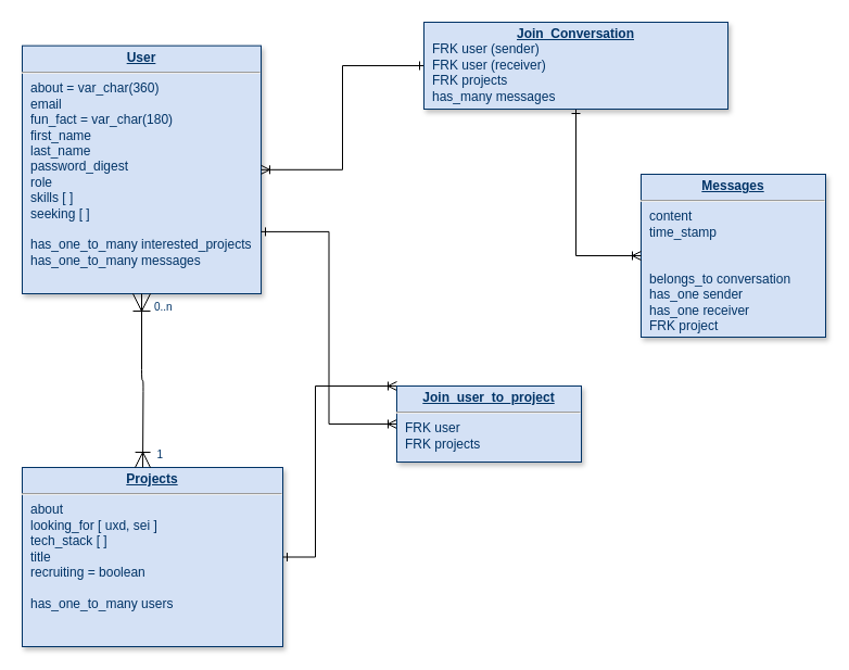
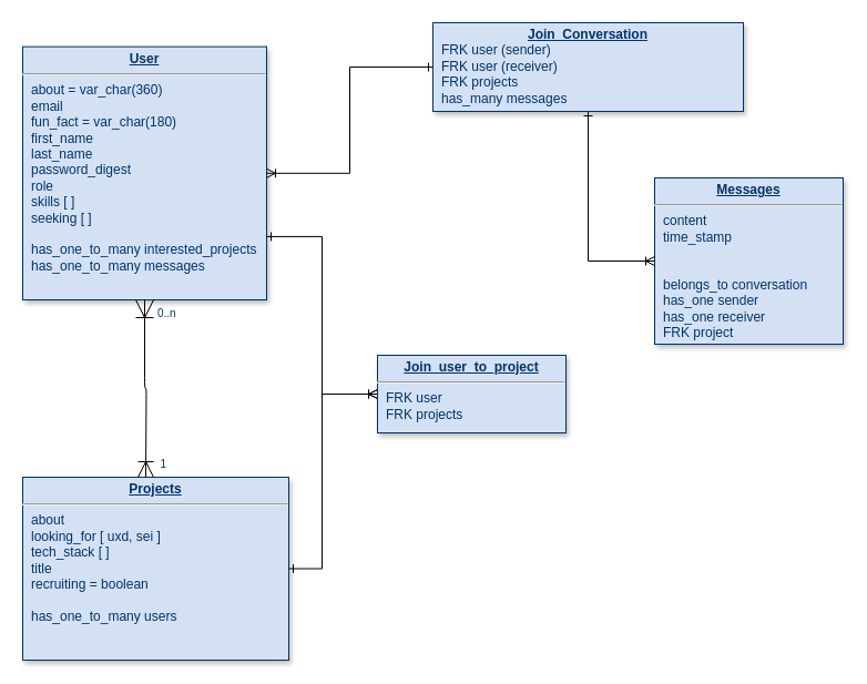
  <mxCell id="0" />
  <mxCell id="1" parent="0" />
  <mxCell id="2" value="&lt;p style=&quot;margin: 0px ; margin-top: 4px ; text-align: center ; text-decoration: underline&quot;&gt;&lt;b&gt;Projects&lt;/b&gt;&lt;/p&gt;&lt;hr&gt;&lt;p style=&quot;margin: 0px ; margin-left: 8px&quot;&gt;about&lt;/p&gt;&lt;p style=&quot;margin: 0px ; margin-left: 8px&quot;&gt;&lt;span&gt;looking_for [ uxd, sei ]&lt;/span&gt;&lt;br&gt;&lt;/p&gt;&lt;p style=&quot;margin: 0px ; margin-left: 8px&quot;&gt;tech_stack [ ]&lt;/p&gt;&lt;p style=&quot;margin: 0px ; margin-left: 8px&quot;&gt;title&lt;/p&gt;&lt;p style=&quot;margin: 0px ; margin-left: 8px&quot;&gt;recruiting = boolean&lt;/p&gt;&lt;p style=&quot;margin: 0px ; margin-left: 8px&quot;&gt;&lt;br&gt;&lt;/p&gt;&lt;p style=&quot;margin: 0px ; margin-left: 8px&quot;&gt;has_one_to_many users&lt;/p&gt;" style="verticalAlign=top;align=left;overflow=fill;fontSize=12;fontFamily=Helvetica;html=1;strokeColor=#003366;shadow=1;fillColor=#D4E1F5;fontColor=#003366" vertex="1" parent="1"><mxGeometry x="20" y="430" width="240" height="165" as="geometry" /></mxCell>
  <mxCell id="3" value="&lt;p style=&quot;margin: 0px ; margin-top: 4px ; text-align: center ; text-decoration: underline&quot;&gt;&lt;b&gt;User&lt;/b&gt;&lt;/p&gt;&lt;hr&gt;&lt;p style=&quot;margin: 0px ; margin-left: 8px&quot;&gt;about = var_char(360)&lt;br&gt;&lt;/p&gt;&lt;p style=&quot;margin: 0px ; margin-left: 8px&quot;&gt;email&lt;/p&gt;&lt;p style=&quot;margin: 0px ; margin-left: 8px&quot;&gt;fun_fact = var_char(180)&lt;br&gt;&lt;/p&gt;&lt;p style=&quot;margin: 0px ; margin-left: 8px&quot;&gt;first_name&lt;/p&gt;&lt;p style=&quot;margin: 0px ; margin-left: 8px&quot;&gt;last_name&lt;/p&gt;&lt;p style=&quot;margin: 0px ; margin-left: 8px&quot;&gt;password_digest&lt;/p&gt;&lt;p style=&quot;margin: 0px ; margin-left: 8px&quot;&gt;&lt;span&gt;role&lt;/span&gt;&lt;br&gt;&lt;/p&gt;&lt;p style=&quot;margin: 0px ; margin-left: 8px&quot;&gt;skills [ ]&lt;/p&gt;&lt;p style=&quot;margin: 0px ; margin-left: 8px&quot;&gt;&lt;span&gt;seeking [ ]&lt;/span&gt;&lt;br&gt;&lt;/p&gt;&lt;p style=&quot;margin: 0px ; margin-left: 8px&quot;&gt;&lt;br&gt;&lt;/p&gt;&lt;p style=&quot;margin: 0px ; margin-left: 8px&quot;&gt;&lt;span&gt;has_one_to_many interested_projects&lt;/span&gt;&lt;br&gt;&lt;/p&gt;&lt;p style=&quot;margin: 0px ; margin-left: 8px&quot;&gt;&lt;span&gt;has_one_to_many messages&lt;/span&gt;&lt;br&gt;&lt;/p&gt;" style="verticalAlign=top;align=left;overflow=fill;fontSize=12;fontFamily=Helvetica;html=1;strokeColor=#003366;shadow=1;fillColor=#D4E1F5;fontColor=#003366" vertex="1" parent="1"><mxGeometry x="20" y="41.64" width="220" height="228.36" as="geometry" /></mxCell>
  <mxCell id="4" value="" style="endArrow=ERoneToMany;endSize=12;startArrow=ERoneToMany;startSize=14;startFill=0;edgeStyle=orthogonalEdgeStyle;endFill=0;" edge="1" parent="1" source="3"><mxGeometry x="640" y="400" as="geometry"><mxPoint x="600" y="360" as="sourcePoint" /><mxPoint x="131" y="430" as="targetPoint" /></mxGeometry></mxCell>
  <mxCell id="5" value="0..n" style="resizable=0;align=left;verticalAlign=top;labelBackgroundColor=#ffffff;fontSize=10;strokeColor=#003366;shadow=1;fillColor=#D4E1F5;fontColor=#003366" connectable="0" vertex="1" parent="4"><mxGeometry x="-1" relative="1" as="geometry"><mxPoint x="10" as="offset" /></mxGeometry></mxCell>
  <mxCell id="6" value="1" style="resizable=0;align=right;verticalAlign=top;labelBackgroundColor=#ffffff;fontSize=10;strokeColor=#003366;shadow=1;fillColor=#D4E1F5;fontColor=#003366" connectable="0" vertex="1" parent="4"><mxGeometry x="1" relative="1" as="geometry"><mxPoint x="20" y="-25.0" as="offset" /></mxGeometry></mxCell>
  <mxCell id="7" style="edgeStyle=orthogonalEdgeStyle;rounded=0;orthogonalLoop=1;jettySize=auto;html=1;entryX=1;entryY=0.5;entryDx=0;entryDy=0;startArrow=ERoneToMany;startFill=0;endArrow=ERone;endFill=0;" edge="1" parent="1" source="9" target="2"><mxGeometry relative="1" as="geometry"><Array as="points"><mxPoint x="290" y="355" /><mxPoint x="290" y="513" /></Array></mxGeometry></mxCell>
  <mxCell id="8" style="edgeStyle=orthogonalEdgeStyle;rounded=0;orthogonalLoop=1;jettySize=auto;html=1;entryX=1;entryY=0.75;entryDx=0;entryDy=0;startArrow=ERoneToMany;startFill=0;endArrow=ERone;endFill=0;" edge="1" parent="1" source="9" target="3"><mxGeometry relative="1" as="geometry" /></mxCell>
- <mxCell id="9" value="&lt;p style=&quot;margin: 0px ; margin-top: 4px ; text-align: center ; text-decoration: underline&quot;&gt;&lt;b&gt;Join_user_to_project&lt;/b&gt;&lt;/p&gt;&lt;hr&gt;&lt;p style=&quot;margin: 0px ; margin-left: 8px&quot;&gt;FRK user&lt;/p&gt;&lt;p style=&quot;margin: 0px ; margin-left: 8px&quot;&gt;FRK projects&lt;/p&gt;" style="verticalAlign=top;align=left;overflow=fill;fontSize=12;fontFamily=Helvetica;html=1;strokeColor=#003366;shadow=1;fillColor=#D4E1F5;fontColor=#003366" vertex="1" parent="1"><mxGeometry x="365" y="355" width="170" height="70" as="geometry" /></mxCell>
+ <mxCell id="9" value="&lt;p style=&quot;margin: 0px ; margin-top: 4px ; text-align: center ; text-decoration: underline&quot;&gt;&lt;b&gt;Join_user_to_project&lt;/b&gt;&lt;/p&gt;&lt;hr&gt;&lt;p style=&quot;margin: 0px ; margin-left: 8px&quot;&gt;FRK user&lt;/p&gt;&lt;p style=&quot;margin: 0px ; margin-left: 8px&quot;&gt;FRK projects&lt;/p&gt;" style="verticalAlign=top;align=left;overflow=fill;fontSize=12;fontFamily=Helvetica;html=1;strokeColor=#003366;shadow=1;fillColor=#D4E1F5;fontColor=#003366" vertex="1" parent="1"><mxGeometry x="340" y="320" width="170" height="70" as="geometry" /></mxCell>
  <mxCell id="10" style="edgeStyle=orthogonalEdgeStyle;rounded=0;orthogonalLoop=1;jettySize=auto;html=1;startArrow=ERone;startFill=0;endArrow=ERoneToMany;endFill=0;exitX=0;exitY=0.5;exitDx=0;exitDy=0;" edge="1" parent="1" source="13" target="3"><mxGeometry relative="1" as="geometry" /></mxCell>
  <mxCell id="11" value="&lt;p style=&quot;margin: 0px ; margin-top: 4px ; text-align: center ; text-decoration: underline&quot;&gt;&lt;b&gt;Messages&lt;/b&gt;&lt;/p&gt;&lt;hr&gt;&lt;p style=&quot;margin: 0px ; margin-left: 8px&quot;&gt;content&lt;/p&gt;&lt;p style=&quot;margin: 0px ; margin-left: 8px&quot;&gt;time_stamp&lt;/p&gt;&lt;p style=&quot;margin: 0px ; margin-left: 8px&quot;&gt;&lt;br&gt;&lt;/p&gt;&lt;p style=&quot;margin: 0px ; margin-left: 8px&quot;&gt;&lt;br&gt;&lt;/p&gt;&lt;p style=&quot;margin: 0px ; margin-left: 8px&quot;&gt;&lt;span&gt;belongs_to conversation&lt;/span&gt;&lt;br&gt;&lt;/p&gt;&lt;p style=&quot;margin: 0px ; margin-left: 8px&quot;&gt;&lt;span&gt;has_one sender&lt;/span&gt;&lt;/p&gt;&lt;p style=&quot;margin: 0px ; margin-left: 8px&quot;&gt;has_one receiver&lt;/p&gt;&lt;p style=&quot;margin: 0px ; margin-left: 8px&quot;&gt;&lt;span&gt;FRK project&lt;/span&gt;&lt;/p&gt;" style="verticalAlign=top;align=left;overflow=fill;fontSize=12;fontFamily=Helvetica;html=1;strokeColor=#003366;shadow=1;fillColor=#D4E1F5;fontColor=#003366" vertex="1" parent="1"><mxGeometry x="590" y="160" width="170" height="150" as="geometry" /></mxCell>
  <mxCell id="12" style="edgeStyle=orthogonalEdgeStyle;rounded=0;orthogonalLoop=1;jettySize=auto;html=1;entryX=0;entryY=0.5;entryDx=0;entryDy=0;startArrow=ERone;startFill=0;endArrow=ERoneToMany;endFill=0;" edge="1" parent="1" source="13" target="11"><mxGeometry relative="1" as="geometry" /></mxCell>
  <mxCell id="13" value="&lt;p style=&quot;margin: 0px ; margin-top: 4px ; text-align: center ; text-decoration: underline&quot;&gt;&lt;b&gt;Join_Conversation&lt;/b&gt;&lt;/p&gt;&lt;p style=&quot;margin: 0px ; margin-left: 8px&quot;&gt;FRK user (sender)&lt;/p&gt;&lt;p style=&quot;margin: 0px ; margin-left: 8px&quot;&gt;&lt;span style=&quot;color: rgba(0 , 0 , 0 , 0) ; font-family: monospace ; font-size: 0px&quot;&gt;%3CmxGraphModel%3E%3Croot%3E%3CmxCell%20id%3D%220%22%2F%3E%3CmxCell%20id%3D%221%22%20parent%3D%220%22%2F%3E%3CmxCell%20id%3D%222%22%20value%3D%22%26lt%3Bp%20style%3D%26quot%3Bmargin%3A%200px%20%3B%20margin-top%3A%204px%20%3B%20text-align%3A%20center%20%3B%20text-decoration%3A%20underline%26quot%3B%26gt%3B%26lt%3Bb%26gt%3BJoin_user_to_project%26lt%3B%2Fb%26gt%3B%26lt%3B%2Fp%26gt%3B%26lt%3Bhr%26gt%3B%26lt%3Bp%20style%3D%26quot%3Bmargin%3A%200px%20%3B%20margin-left%3A%208px%26quot%3B%26gt%3BFRK%20user%26lt%3B%2Fp%26gt%3B%26lt%3Bp%20style%3D%26quot%3Bmargin%3A%200px%20%3B%20margin-left%3A%208px%26quot%3B%26gt%3BFRK%20projects%26lt%3B%2Fp%26gt%3B%22%20style%3D%22verticalAlign%3Dtop%3Balign%3Dleft%3Boverflow%3Dfill%3BfontSize%3D12%3BfontFamily%3DHelvetica%3Bhtml%3D1%3BstrokeColor%3D%23003366%3Bshadow%3D1%3BfillColor%3D%23D4E1F5%3BfontColor%3D%23003366%22%20vertex%3D%221%22%20parent%3D%221%22%3E%3CmxGeometry%20x%3D%22360%22%20y%3D%22300%22%20width%3D%22170%22%20height%3D%2270%22%20as%3D%22geometry%22%2F%3E%3C%2FmxCell%3E%3C%2Froot%3E%3C%2FmxGraphModel%3E&lt;/span&gt;&lt;span&gt;FRK user (receiver)&lt;/span&gt;&lt;/p&gt;&lt;p style=&quot;margin: 0px ; margin-left: 8px&quot;&gt;FRK projects&lt;/p&gt;&lt;p style=&quot;margin: 0px ; margin-left: 8px&quot;&gt;has_many messages&lt;/p&gt;" style="verticalAlign=top;align=left;overflow=fill;fontSize=12;fontFamily=Helvetica;html=1;strokeColor=#003366;shadow=1;fillColor=#D4E1F5;fontColor=#003366" vertex="1" parent="1"><mxGeometry x="390" y="20" width="280" height="80" as="geometry" /></mxCell>
